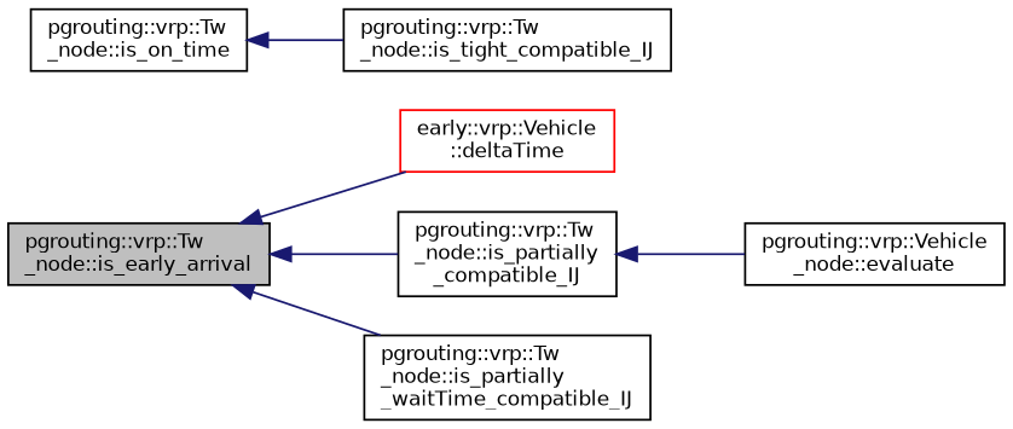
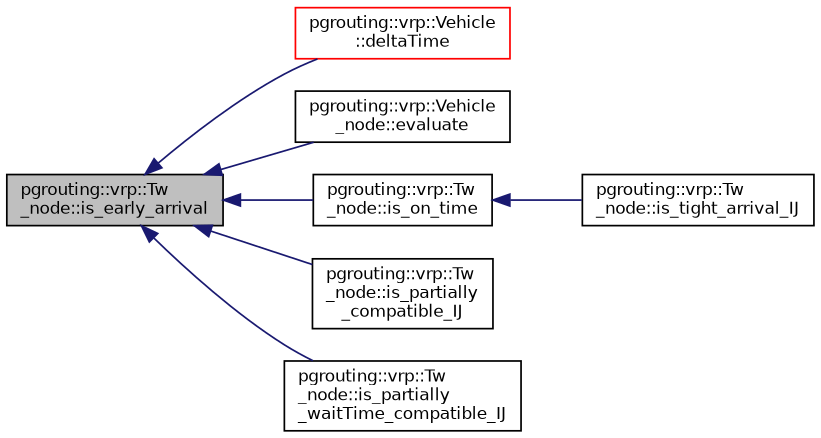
  digraph {
    rankdir=LR
    node [color=black fillcolor=white fontname=Helvetica fontsize=10 shape=record style=filled]
    edge [color=midnightblue dir=back fontname=Helvetica fontsize=10 labelfontname=Helvetica labelfontsize=10 style=solid]
    n1 [fillcolor=grey75 fontcolor=black height=0.2 label="pgrouting::vrp::Tw\l_node::is_early_arrival" width=0.4]
-   n2 [color=red height=0.2 label="early::vrp::Vehicle\l::deltaTime" width=0.4]
+   n2 [color=red height=0.2 label="pgrouting::vrp::Vehicle\l::deltaTime" width=0.4]
    n3 [height=0.2 label="pgrouting::vrp::Vehicle\l_node::evaluate" width=0.4]
    n4 [height=0.2 label="pgrouting::vrp::Tw\l_node::is_on_time" width=0.4]
    n5 [height=0.2 label="pgrouting::vrp::Tw\l_node::is_partially\l_compatible_IJ" width=0.4]
    n6 [height=0.2 label="pgrouting::vrp::Tw\l_node::is_partially\l_waitTime_compatible_IJ" width=0.4]
-   n7 [height=0.2 label="pgrouting::vrp::Tw\l_node::is_tight_compatible_IJ" width=0.4]
+   n7 [height=0.2 label="pgrouting::vrp::Tw\l_node::is_tight_arrival_IJ" width=0.4]
    n1 -> n2
-   n5 -> n3
+   n1 -> n3
+   n1 -> n4
    n1 -> n5
    n1 -> n6
    n4 -> n7
  }
